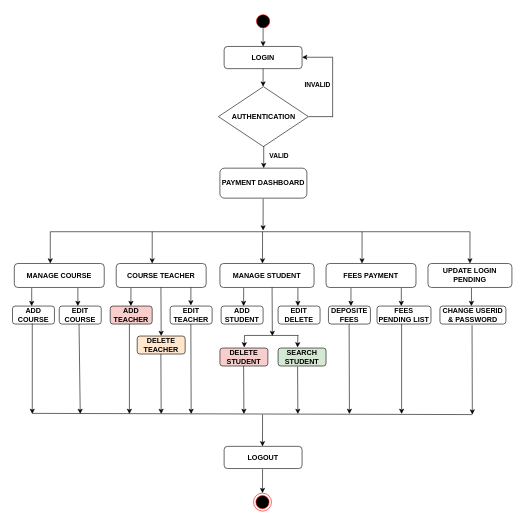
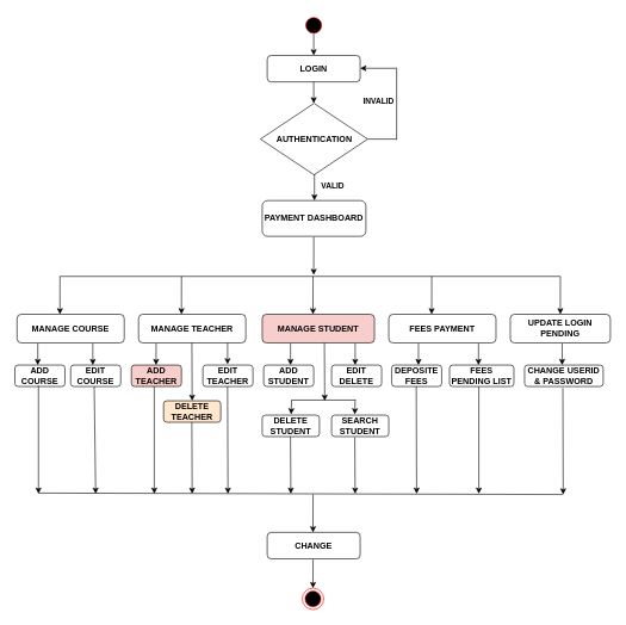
  <mxCell id="0" />
  <mxCell id="1" parent="0" />
  <mxCell id="2" value="" style="ellipse;html=1;shape=startState;fillColor=#000000;strokeColor=#ff0000;" parent="1" vertex="1"><mxGeometry x="423" y="20" width="30" height="30" as="geometry" /></mxCell>
  <mxCell id="3" value="" style="endArrow=none;html=1;rounded=0;" parent="1" edge="1"><mxGeometry width="50" height="50" relative="1" as="geometry"><mxPoint x="554" y="194" as="sourcePoint" /><mxPoint x="514" y="194" as="targetPoint" /></mxGeometry></mxCell>
  <mxCell id="4" value="" style="endArrow=classic;html=1;rounded=0;entryX=1;entryY=0.5;entryDx=0;entryDy=0;" parent="1" edge="1"><mxGeometry width="50" height="50" relative="1" as="geometry"><mxPoint x="553" y="95" as="sourcePoint" /><mxPoint x="503" y="95" as="targetPoint" /></mxGeometry></mxCell>
  <mxCell id="5" value="&lt;b style=&quot;border-color: var(--border-color);&quot;&gt;PAYMENT DASHBOARD&lt;/b&gt;" style="rounded=1;whiteSpace=wrap;html=1;" parent="1" vertex="1"><mxGeometry x="366" y="280" width="145" height="50" as="geometry" /></mxCell>
  <mxCell id="6" value="" style="endArrow=classic;html=1;rounded=0;entryX=0.492;entryY=0.3;entryDx=0;entryDy=0;entryPerimeter=0;" parent="1" edge="1"><mxGeometry width="50" height="50" relative="1" as="geometry"><mxPoint x="438.08" y="331" as="sourcePoint" /><mxPoint x="438" y="384" as="targetPoint" /></mxGeometry></mxCell>
  <mxCell id="7" value="" style="endArrow=classic;html=1;rounded=0;entryX=0.492;entryY=0.3;entryDx=0;entryDy=0;entryPerimeter=0;" parent="1" edge="1"><mxGeometry width="50" height="50" relative="1" as="geometry"><mxPoint x="83.08" y="386" as="sourcePoint" /><mxPoint x="83" y="439" as="targetPoint" /></mxGeometry></mxCell>
  <mxCell id="8" value="" style="endArrow=none;html=1;rounded=0;" parent="1" edge="1"><mxGeometry width="50" height="50" relative="1" as="geometry"><mxPoint x="83" y="386" as="sourcePoint" /><mxPoint x="783" y="386" as="targetPoint" /></mxGeometry></mxCell>
  <mxCell id="9" value="" style="endArrow=classic;html=1;rounded=0;entryX=0.492;entryY=0.3;entryDx=0;entryDy=0;entryPerimeter=0;" parent="1" edge="1"><mxGeometry width="50" height="50" relative="1" as="geometry"><mxPoint x="783.08" y="386" as="sourcePoint" /><mxPoint x="783" y="439" as="targetPoint" /></mxGeometry></mxCell>
  <mxCell id="10" value="&lt;b&gt;&lt;font style=&quot;font-size: 11px;&quot;&gt;VALID&lt;/font&gt;&lt;/b&gt;" style="text;html=1;strokeColor=none;fillColor=none;align=center;verticalAlign=middle;whiteSpace=wrap;rounded=0;" parent="1" vertex="1"><mxGeometry x="435" y="249" width="60" height="21" as="geometry" /></mxCell>
  <mxCell id="11" value="&lt;b&gt;MANAGE COURSE&lt;/b&gt;" style="rounded=1;whiteSpace=wrap;html=1;" parent="1" vertex="1"><mxGeometry x="23" y="439" width="150" height="40" as="geometry" /></mxCell>
- <mxCell id="12" value="&lt;b&gt;COURSE TEACHER&lt;/b&gt;" style="rounded=1;whiteSpace=wrap;html=1;" parent="1" vertex="1"><mxGeometry x="193" y="439" width="150" height="40" as="geometry" /></mxCell>
- <mxCell id="13" value="&lt;b&gt;MANAGE STUDENT&lt;/b&gt;" style="rounded=1;whiteSpace=wrap;html=1;" parent="1" vertex="1"><mxGeometry x="366" y="439" width="157" height="40" as="geometry" /></mxCell>
+ <mxCell id="12" value="&lt;b&gt;MANAGE TEACHER&lt;/b&gt;" style="rounded=1;whiteSpace=wrap;html=1;" parent="1" vertex="1"><mxGeometry x="193" y="439" width="150" height="40" as="geometry" /></mxCell>
+ <mxCell id="13" value="&lt;b&gt;MANAGE STUDENT&lt;/b&gt;" style="rounded=1;whiteSpace=wrap;html=1;fillColor=#f8cecc;" parent="1" vertex="1"><mxGeometry x="366" y="439" width="157" height="40" as="geometry" /></mxCell>
  <mxCell id="14" value="&lt;b&gt;FEES PAYMENT&lt;/b&gt;" style="rounded=1;whiteSpace=wrap;html=1;" parent="1" vertex="1"><mxGeometry x="543" y="439" width="150" height="40" as="geometry" /></mxCell>
  <mxCell id="15" value="&lt;b&gt;UPDATE LOGIN PENDING&lt;/b&gt;" style="rounded=1;whiteSpace=wrap;html=1;" parent="1" vertex="1"><mxGeometry x="713" y="439" width="140" height="40" as="geometry" /></mxCell>
  <mxCell id="16" value="" style="endArrow=classic;html=1;rounded=0;entryX=0.492;entryY=0.3;entryDx=0;entryDy=0;entryPerimeter=0;" parent="1" edge="1"><mxGeometry width="50" height="50" relative="1" as="geometry"><mxPoint x="253.08" y="386" as="sourcePoint" /><mxPoint x="253" y="439" as="targetPoint" /></mxGeometry></mxCell>
  <mxCell id="17" value="" style="endArrow=classic;html=1;rounded=0;entryX=0.492;entryY=0.3;entryDx=0;entryDy=0;entryPerimeter=0;" parent="1" edge="1"><mxGeometry width="50" height="50" relative="1" as="geometry"><mxPoint x="437.08" y="386" as="sourcePoint" /><mxPoint x="437" y="439" as="targetPoint" /></mxGeometry></mxCell>
  <mxCell id="18" value="" style="endArrow=classic;html=1;rounded=0;entryX=0.492;entryY=0.3;entryDx=0;entryDy=0;entryPerimeter=0;" parent="1" edge="1"><mxGeometry width="50" height="50" relative="1" as="geometry"><mxPoint x="603.08" y="386" as="sourcePoint" /><mxPoint x="603" y="439" as="targetPoint" /></mxGeometry></mxCell>
  <mxCell id="19" value="&lt;b&gt;AUTHENTICATION&lt;/b&gt;" style="shape=rhombus;perimeter=rhombusPerimeter;whiteSpace=wrap;html=1;align=center;" parent="1" vertex="1"><mxGeometry x="363.5" y="144" width="150" height="100" as="geometry" /></mxCell>
  <mxCell id="20" value="&lt;b style=&quot;border-color: var(--border-color);&quot;&gt;LOGIN&lt;/b&gt;" style="rounded=1;whiteSpace=wrap;html=1;" parent="1" vertex="1"><mxGeometry x="373" y="77" width="130" height="37" as="geometry" /></mxCell>
  <mxCell id="21" value="" style="endArrow=classic;html=1;rounded=0;" parent="1" edge="1"><mxGeometry width="50" height="50" relative="1" as="geometry"><mxPoint x="439.08" y="243" as="sourcePoint" /><mxPoint x="439" y="280" as="targetPoint" /></mxGeometry></mxCell>
  <mxCell id="22" value="&lt;b&gt;&lt;font style=&quot;font-size: 11px;&quot;&gt;INVALID&lt;/font&gt;&lt;/b&gt;" style="text;html=1;strokeColor=none;fillColor=none;align=center;verticalAlign=middle;whiteSpace=wrap;rounded=0;" parent="1" vertex="1"><mxGeometry x="499" y="130" width="60" height="21" as="geometry" /></mxCell>
  <mxCell id="23" value="" style="endArrow=none;html=1;rounded=0;" parent="1" edge="1"><mxGeometry width="50" height="50" relative="1" as="geometry"><mxPoint x="554" y="195" as="sourcePoint" /><mxPoint x="554" y="94" as="targetPoint" /></mxGeometry></mxCell>
  <mxCell id="24" value="" style="endArrow=none;html=1;rounded=0;" parent="1" edge="1"><mxGeometry width="50" height="50" relative="1" as="geometry"><mxPoint x="53" y="689" as="sourcePoint" /><mxPoint x="787" y="691" as="targetPoint" /></mxGeometry></mxCell>
  <mxCell id="25" value="" style="endArrow=classic;html=1;rounded=0;" parent="1" edge="1"><mxGeometry width="50" height="50" relative="1" as="geometry"><mxPoint x="52.08" y="480" as="sourcePoint" /><mxPoint x="52" y="510" as="targetPoint" /></mxGeometry></mxCell>
- <mxCell id="26" value="&lt;b style=&quot;border-color: var(--border-color);&quot;&gt;LOGOUT&lt;/b&gt;" style="rounded=1;whiteSpace=wrap;html=1;" parent="1" vertex="1"><mxGeometry x="373" y="744" width="130" height="37" as="geometry" /></mxCell>
+ <mxCell id="26" value="&lt;b style=&quot;border-color: var(--border-color);&quot;&gt;CHANGE&lt;/b&gt;" style="rounded=1;whiteSpace=wrap;html=1;" parent="1" vertex="1"><mxGeometry x="373" y="744" width="130" height="37" as="geometry" /></mxCell>
  <mxCell id="27" value="" style="ellipse;html=1;shape=endState;fillColor=#000000;strokeColor=#ff0000;" parent="1" vertex="1"><mxGeometry x="422" y="822" width="30" height="30" as="geometry" /></mxCell>
  <mxCell id="28" value="" style="endArrow=classic;html=1;rounded=0;" parent="1" edge="1"><mxGeometry width="50" height="50" relative="1" as="geometry"><mxPoint x="437.08" y="782" as="sourcePoint" /><mxPoint x="437" y="822" as="targetPoint" /></mxGeometry></mxCell>
  <mxCell id="29" value="" style="endArrow=classic;html=1;rounded=0;entryX=0.492;entryY=0.3;entryDx=0;entryDy=0;entryPerimeter=0;" parent="1" edge="1"><mxGeometry width="50" height="50" relative="1" as="geometry"><mxPoint x="437.08" y="691" as="sourcePoint" /><mxPoint x="437" y="744" as="targetPoint" /></mxGeometry></mxCell>
  <mxCell id="30" value="" style="endArrow=classic;html=1;rounded=0;" edge="1" parent="1"><mxGeometry width="50" height="50" relative="1" as="geometry"><mxPoint x="438" y="47" as="sourcePoint" /><mxPoint x="438" y="77" as="targetPoint" /></mxGeometry></mxCell>
  <mxCell id="31" value="" style="endArrow=classic;html=1;rounded=0;" edge="1" parent="1"><mxGeometry width="50" height="50" relative="1" as="geometry"><mxPoint x="438" y="114" as="sourcePoint" /><mxPoint x="438" y="144" as="targetPoint" /></mxGeometry></mxCell>
  <mxCell id="32" value="&lt;b&gt;ADD COURSE&lt;/b&gt;" style="rounded=1;whiteSpace=wrap;html=1;" vertex="1" parent="1"><mxGeometry x="20" y="510" width="70" height="30" as="geometry" /></mxCell>
  <mxCell id="33" value="&lt;b&gt;EDIT COURSE&lt;/b&gt;" style="rounded=1;whiteSpace=wrap;html=1;" vertex="1" parent="1"><mxGeometry x="98" y="510" width="70" height="30" as="geometry" /></mxCell>
  <mxCell id="34" value="" style="endArrow=classic;html=1;rounded=0;" edge="1" parent="1"><mxGeometry width="50" height="50" relative="1" as="geometry"><mxPoint x="129.08" y="480" as="sourcePoint" /><mxPoint x="129" y="510" as="targetPoint" /></mxGeometry></mxCell>
  <mxCell id="35" value="&lt;b&gt;ADD TEACHER&lt;/b&gt;" style="rounded=1;whiteSpace=wrap;html=1;fillColor=#f8cecc;" vertex="1" parent="1"><mxGeometry x="183" y="510" width="70" height="30" as="geometry" /></mxCell>
  <mxCell id="36" value="&lt;b&gt;EDIT TEACHER&lt;/b&gt;" style="rounded=1;whiteSpace=wrap;html=1;" vertex="1" parent="1"><mxGeometry x="283" y="510" width="70" height="30" as="geometry" /></mxCell>
  <mxCell id="37" value="&lt;b&gt;DELETE TEACHER&lt;/b&gt;" style="rounded=1;whiteSpace=wrap;html=1;fillColor=#ffe6cc;" vertex="1" parent="1"><mxGeometry x="228" y="560" width="80" height="30" as="geometry" /></mxCell>
  <mxCell id="38" value="" style="endArrow=classic;html=1;rounded=0;" edge="1" parent="1"><mxGeometry width="50" height="50" relative="1" as="geometry"><mxPoint x="217.58" y="480" as="sourcePoint" /><mxPoint x="217.5" y="510" as="targetPoint" /></mxGeometry></mxCell>
  <mxCell id="39" value="" style="endArrow=classic;html=1;rounded=0;" edge="1" parent="1"><mxGeometry width="50" height="50" relative="1" as="geometry"><mxPoint x="317.58" y="479" as="sourcePoint" /><mxPoint x="317.5" y="509" as="targetPoint" /></mxGeometry></mxCell>
  <mxCell id="40" value="" style="endArrow=classic;html=1;rounded=0;entryX=0.5;entryY=0;entryDx=0;entryDy=0;" edge="1" parent="1" target="37"><mxGeometry width="50" height="50" relative="1" as="geometry"><mxPoint x="267.58" y="479" as="sourcePoint" /><mxPoint x="267.5" y="532" as="targetPoint" /></mxGeometry></mxCell>
  <mxCell id="41" value="&lt;b&gt;ADD STUDENT&lt;/b&gt;" style="rounded=1;whiteSpace=wrap;html=1;" vertex="1" parent="1"><mxGeometry x="368" y="510" width="70" height="30" as="geometry" /></mxCell>
  <mxCell id="42" value="&lt;b&gt;EDIT DELETE&lt;/b&gt;" style="rounded=1;whiteSpace=wrap;html=1;" vertex="1" parent="1"><mxGeometry x="463" y="510" width="70" height="30" as="geometry" /></mxCell>
- <mxCell id="43" value="&lt;b&gt;DELETE STUDENT&lt;/b&gt;" style="rounded=1;whiteSpace=wrap;html=1;fillColor=#f8cecc;" vertex="1" parent="1"><mxGeometry x="366" y="580" width="80" height="30" as="geometry" /></mxCell>
- <mxCell id="44" value="&lt;b&gt;SEARCH STUDENT&lt;/b&gt;" style="rounded=1;whiteSpace=wrap;html=1;fillColor=#d5e8d4;" vertex="1" parent="1"><mxGeometry x="463" y="580" width="80" height="30" as="geometry" /></mxCell>
+ <mxCell id="43" value="&lt;b&gt;DELETE STUDENT&lt;/b&gt;" style="rounded=1;whiteSpace=wrap;html=1;" vertex="1" parent="1"><mxGeometry x="366" y="580" width="80" height="30" as="geometry" /></mxCell>
+ <mxCell id="44" value="&lt;b&gt;SEARCH STUDENT&lt;/b&gt;" style="rounded=1;whiteSpace=wrap;html=1;" vertex="1" parent="1"><mxGeometry x="463" y="580" width="80" height="30" as="geometry" /></mxCell>
  <mxCell id="45" value="" style="endArrow=classic;html=1;rounded=0;" edge="1" parent="1"><mxGeometry width="50" height="50" relative="1" as="geometry"><mxPoint x="267.5" y="590" as="sourcePoint" /><mxPoint x="268" y="690" as="targetPoint" /></mxGeometry></mxCell>
  <mxCell id="46" value="" style="endArrow=none;html=1;rounded=0;" edge="1" parent="1"><mxGeometry width="50" height="50" relative="1" as="geometry"><mxPoint x="407" y="559" as="sourcePoint" /><mxPoint x="497" y="559" as="targetPoint" /></mxGeometry></mxCell>
  <mxCell id="47" value="" style="endArrow=classic;html=1;rounded=0;" edge="1" parent="1"><mxGeometry width="50" height="50" relative="1" as="geometry"><mxPoint x="405.58" y="480" as="sourcePoint" /><mxPoint x="405.5" y="510" as="targetPoint" /></mxGeometry></mxCell>
  <mxCell id="48" value="" style="endArrow=classic;html=1;rounded=0;" edge="1" parent="1"><mxGeometry width="50" height="50" relative="1" as="geometry"><mxPoint x="496.08" y="480" as="sourcePoint" /><mxPoint x="496" y="510" as="targetPoint" /></mxGeometry></mxCell>
  <mxCell id="49" value="" style="endArrow=classic;html=1;rounded=0;" edge="1" parent="1"><mxGeometry width="50" height="50" relative="1" as="geometry"><mxPoint x="407" y="559" as="sourcePoint" /><mxPoint x="406.5" y="579" as="targetPoint" /></mxGeometry></mxCell>
  <mxCell id="50" value="" style="endArrow=classic;html=1;rounded=0;" edge="1" parent="1"><mxGeometry width="50" height="50" relative="1" as="geometry"><mxPoint x="496" y="559" as="sourcePoint" /><mxPoint x="495.5" y="579" as="targetPoint" /></mxGeometry></mxCell>
  <mxCell id="51" value="&lt;b&gt;DEPOSITE FEES&lt;/b&gt;" style="rounded=1;whiteSpace=wrap;html=1;" vertex="1" parent="1"><mxGeometry x="547" y="510" width="70" height="30" as="geometry" /></mxCell>
  <mxCell id="52" value="&lt;b&gt;FEES PENDING LIST&lt;/b&gt;" style="rounded=1;whiteSpace=wrap;html=1;" vertex="1" parent="1"><mxGeometry x="628" y="510" width="90" height="30" as="geometry" /></mxCell>
  <mxCell id="53" value="" style="endArrow=classic;html=1;rounded=0;" edge="1" parent="1"><mxGeometry width="50" height="50" relative="1" as="geometry"><mxPoint x="584.58" y="480" as="sourcePoint" /><mxPoint x="584.5" y="510" as="targetPoint" /></mxGeometry></mxCell>
  <mxCell id="54" value="" style="endArrow=classic;html=1;rounded=0;" edge="1" parent="1"><mxGeometry width="50" height="50" relative="1" as="geometry"><mxPoint x="668.58" y="480" as="sourcePoint" /><mxPoint x="668.5" y="510" as="targetPoint" /></mxGeometry></mxCell>
  <mxCell id="55" value="&lt;b&gt;CHANGE USERID &amp;amp; PASSWORD&lt;/b&gt;" style="rounded=1;whiteSpace=wrap;html=1;" vertex="1" parent="1"><mxGeometry x="733" y="510" width="110" height="30" as="geometry" /></mxCell>
  <mxCell id="56" value="" style="endArrow=classic;html=1;rounded=0;" edge="1" parent="1"><mxGeometry width="50" height="50" relative="1" as="geometry"><mxPoint x="785.58" y="480" as="sourcePoint" /><mxPoint x="785.5" y="510" as="targetPoint" /></mxGeometry></mxCell>
  <mxCell id="57" value="" style="endArrow=classic;html=1;rounded=0;" edge="1" parent="1"><mxGeometry width="50" height="50" relative="1" as="geometry"><mxPoint x="53" y="539" as="sourcePoint" /><mxPoint x="53" y="690" as="targetPoint" /></mxGeometry></mxCell>
  <mxCell id="58" value="" style="endArrow=classic;html=1;rounded=0;" edge="1" parent="1"><mxGeometry width="50" height="50" relative="1" as="geometry"><mxPoint x="131" y="540" as="sourcePoint" /><mxPoint x="133" y="690" as="targetPoint" /></mxGeometry></mxCell>
  <mxCell id="59" value="" style="endArrow=classic;html=1;rounded=0;" edge="1" parent="1"><mxGeometry width="50" height="50" relative="1" as="geometry"><mxPoint x="215" y="540" as="sourcePoint" /><mxPoint x="215" y="690" as="targetPoint" /></mxGeometry></mxCell>
  <mxCell id="60" value="" style="endArrow=classic;html=1;rounded=0;" edge="1" parent="1"><mxGeometry width="50" height="50" relative="1" as="geometry"><mxPoint x="317.5" y="540" as="sourcePoint" /><mxPoint x="318" y="690" as="targetPoint" /></mxGeometry></mxCell>
  <mxCell id="61" value="" style="endArrow=classic;html=1;rounded=0;" edge="1" parent="1"><mxGeometry width="50" height="50" relative="1" as="geometry"><mxPoint x="581.5" y="540" as="sourcePoint" /><mxPoint x="582" y="690" as="targetPoint" /></mxGeometry></mxCell>
  <mxCell id="62" value="" style="endArrow=classic;html=1;rounded=0;" edge="1" parent="1"><mxGeometry width="50" height="50" relative="1" as="geometry"><mxPoint x="669" y="540" as="sourcePoint" /><mxPoint x="669" y="690" as="targetPoint" /></mxGeometry></mxCell>
  <mxCell id="63" value="" style="endArrow=classic;html=1;rounded=0;" edge="1" parent="1"><mxGeometry width="50" height="50" relative="1" as="geometry"><mxPoint x="786.5" y="542" as="sourcePoint" /><mxPoint x="787" y="691" as="targetPoint" /></mxGeometry></mxCell>
  <mxCell id="64" value="" style="endArrow=classic;html=1;rounded=0;" edge="1" parent="1"><mxGeometry width="50" height="50" relative="1" as="geometry"><mxPoint x="405.5" y="610" as="sourcePoint" /><mxPoint x="406" y="690" as="targetPoint" /></mxGeometry></mxCell>
  <mxCell id="65" value="" style="endArrow=classic;html=1;rounded=0;" edge="1" parent="1"><mxGeometry width="50" height="50" relative="1" as="geometry"><mxPoint x="495.5" y="611" as="sourcePoint" /><mxPoint x="496" y="690" as="targetPoint" /></mxGeometry></mxCell>
  <mxCell id="66" value="" style="endArrow=classic;html=1;rounded=0;entryX=0.5;entryY=0;entryDx=0;entryDy=0;" edge="1" parent="1"><mxGeometry width="50" height="50" relative="1" as="geometry"><mxPoint x="453" y="479" as="sourcePoint" /><mxPoint x="453.42" y="560" as="targetPoint" /></mxGeometry></mxCell>
